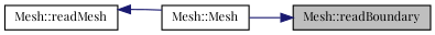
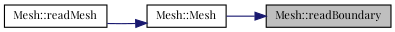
  digraph {
    fontname="Playfair Display"
    rankdir=RL
    node [color=black fontname="Playfair Display" fontsize=10 shape=record]
    edge [color=midnightblue dir=back fontname="Playfair Display" fontsize=10 labelfontname=Helvetica labelfontsize=10 style=solid]
    n1 [fillcolor=grey75 fontcolor=black height=0.2 label="Mesh::readBoundary" style=filled width=0.4]
    n2 [height=0.2 label="Mesh::Mesh" width=0.4]
    n3 [height=0.2 label="Mesh::readMesh" width=0.4]
    n1 -> n2
-   n3 -> n2
+   n2 -> n3
  }
